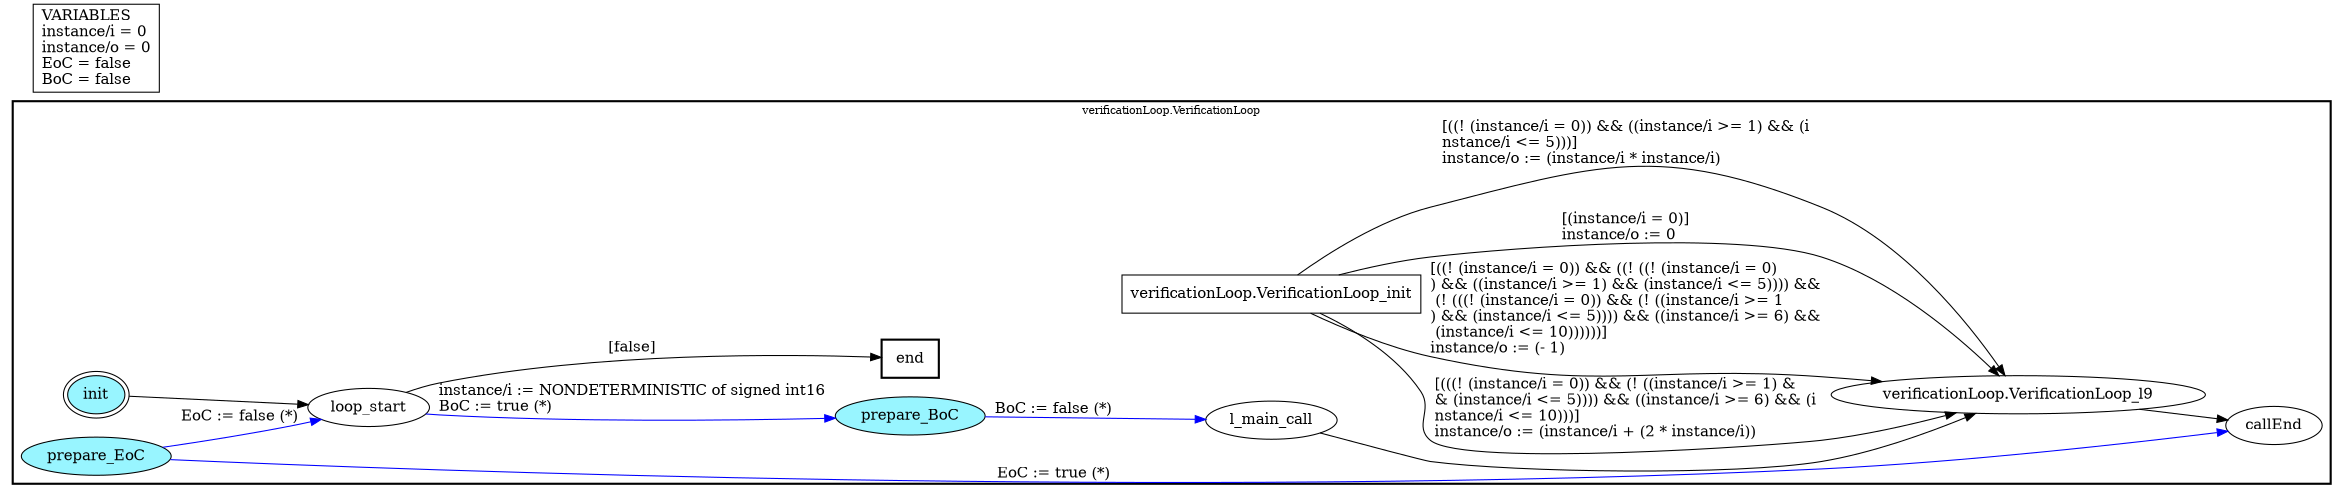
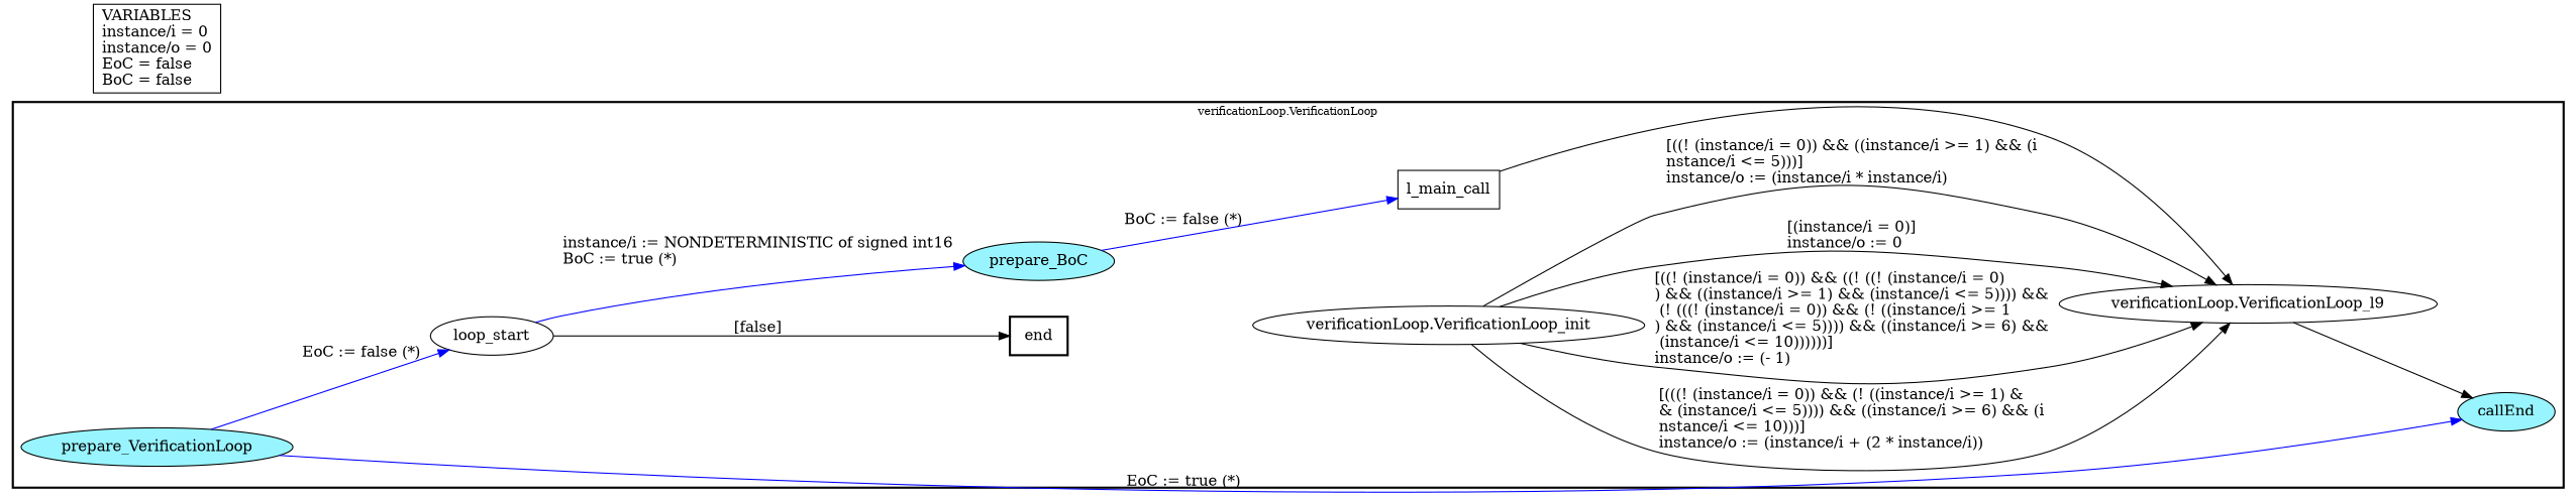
  digraph {
    rankdir=LR
    node [color=black fillcolor=white shape=ellipse style=filled]
    edge [color=black]
-   n1 [fillcolor=cadetblue1 label=init peripheries=2]
    n2 [label=loop_start]
    n3 [fillcolor=cadetblue1 label=end shape=box style=bold]
    n4 [fillcolor=cadetblue1 label=prepare_BoC]
-   n5 [label=l_main_call]
-   n6 [label="verificationLoop.VerificationLoop_init" shape=box]
-   n7 [label=callEnd]
-   n8 [fillcolor=cadetblue1 label=prepare_EoC]
+   n5 [label=l_main_call shape=box]
+   n6 [label="verificationLoop.VerificationLoop_init"]
+   n7 [fillcolor=cadetblue1 label=callEnd]
+   n8 [fillcolor=cadetblue1 label=prepare_VerificationLoop]
    n9 [label="verificationLoop.VerificationLoop_l9"]
    n10 [fillcolor=lightgray label="VARIABLES\linstance/i = 0\linstance/o = 0\lEoC = false\lBoC = false\l" shape=rectangle color="" style=""]
    subgraph cluster_1 {
      color=black
      fontsize=10
      label="verificationLoop.VerificationLoop"
      ranksep=0.4
      style=bold
-     n1
      n2
      n3
      n4
      n5
      n6
      n7
      n8
      n9
    }
-   n1 -> n2
    n2 -> n3 [label="[false]"]
    n2 -> n4 [color=blue label="instance/i := NONDETERMINISTIC of signed int16\lBoC := true (*)\l"]
    n4 -> n5 [color=blue label="BoC := false (*)"]
    n5 -> n9
    n6 -> n9 [label="[(instance/i = 0)]\linstance/o := 0\l"]
    n6 -> n9 [label="[((! (instance/i = 0)) && ((instance/i >= 1) && (i\lnstance/i <= 5)))]\linstance/o := (instance/i * instance/i)\l"]
    n6 -> n9 [label="[(((! (instance/i = 0)) && (! ((instance/i >= 1) &\l& (instance/i <= 5)))) && ((instance/i >= 6) && (i\lnstance/i <= 10)))]\linstance/o := (instance/i + (2 * instance/i))\l"]
    n6 -> n9 [label="[((! (instance/i = 0)) && ((! ((! (instance/i = 0)\l) && ((instance/i >= 1) && (instance/i <= 5)))) &&\l (! (((! (instance/i = 0)) && (! ((instance/i >= 1\l) && (instance/i <= 5)))) && ((instance/i >= 6) &&\l (instance/i <= 10))))))]\linstance/o := (- 1)\l"]
    n8 -> n2 [color=blue label="EoC := false (*)"]
    n8 -> n7 [color=blue label="EoC := true (*)"]
    n9 -> n7
  }
